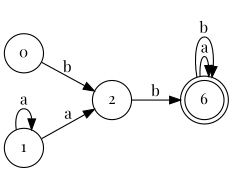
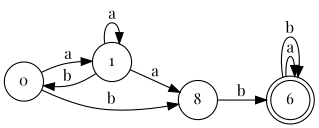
  digraph {
    fontname="Playfair Display"
    rankdir=LR
    node [fontname="Playfair Display" shape=circle]
    edge [fontname="Playfair Display"]
    n1 [label=6 shape=doublecircle]
    0
    1
-   2
+   2 [label=8]
    n1 -> n1 [label=a]
    n1 -> n1 [label=b]
+   0 -> 1 [label=a]
    0 -> 2 [label=b]
+   1 -> 0 [label=b]
    1 -> 1 [label=a]
    1 -> 2 [label=a]
    2 -> n1 [label=b]
  }
